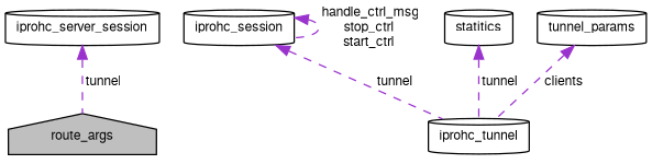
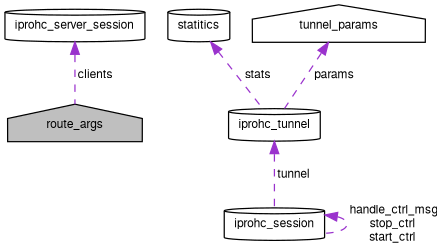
  digraph {
    node [color=black fillcolor=white fontname=FreeSans fontsize=10 shape=cylinder style=filled]
    edge [color=darkorchid3 dir=back fontname=FreeSans fontsize=10 labelfontname=FreeSans labelfontsize=10 style=dashed]
    n1 [fillcolor=grey75 fontcolor=black height=0.2 label=route_args shape=house width=0.4]
    n2 [height=0.2 label=iprohc_server_session width=0.4]
    n3 [height=0.2 label=iprohc_session width=0.4]
    n4 [height=0.2 label=iprohc_tunnel width=0.4]
    n5 [height=0.2 label=statitics width=0.4]
-   n6 [height=0.2 label=tunnel_params width=0.4]
-   n2 -> n1 [label=" tunnel"]
+   n6 [height=0.2 label=tunnel_params shape=house width=0.4]
+   n2 -> n1 [label=" clients"]
    n3 -> n3 [label=" handle_ctrl_msg\nstop_ctrl\nstart_ctrl"]
-   n3 -> n4 [label=" tunnel"]
-   n5 -> n4 [label=" tunnel"]
-   n6 -> n4 [label=" clients"]
+   n4 -> n3 [label=" tunnel"]
+   n5 -> n4 [label=" stats"]
+   n6 -> n4 [label=" params"]
  }
